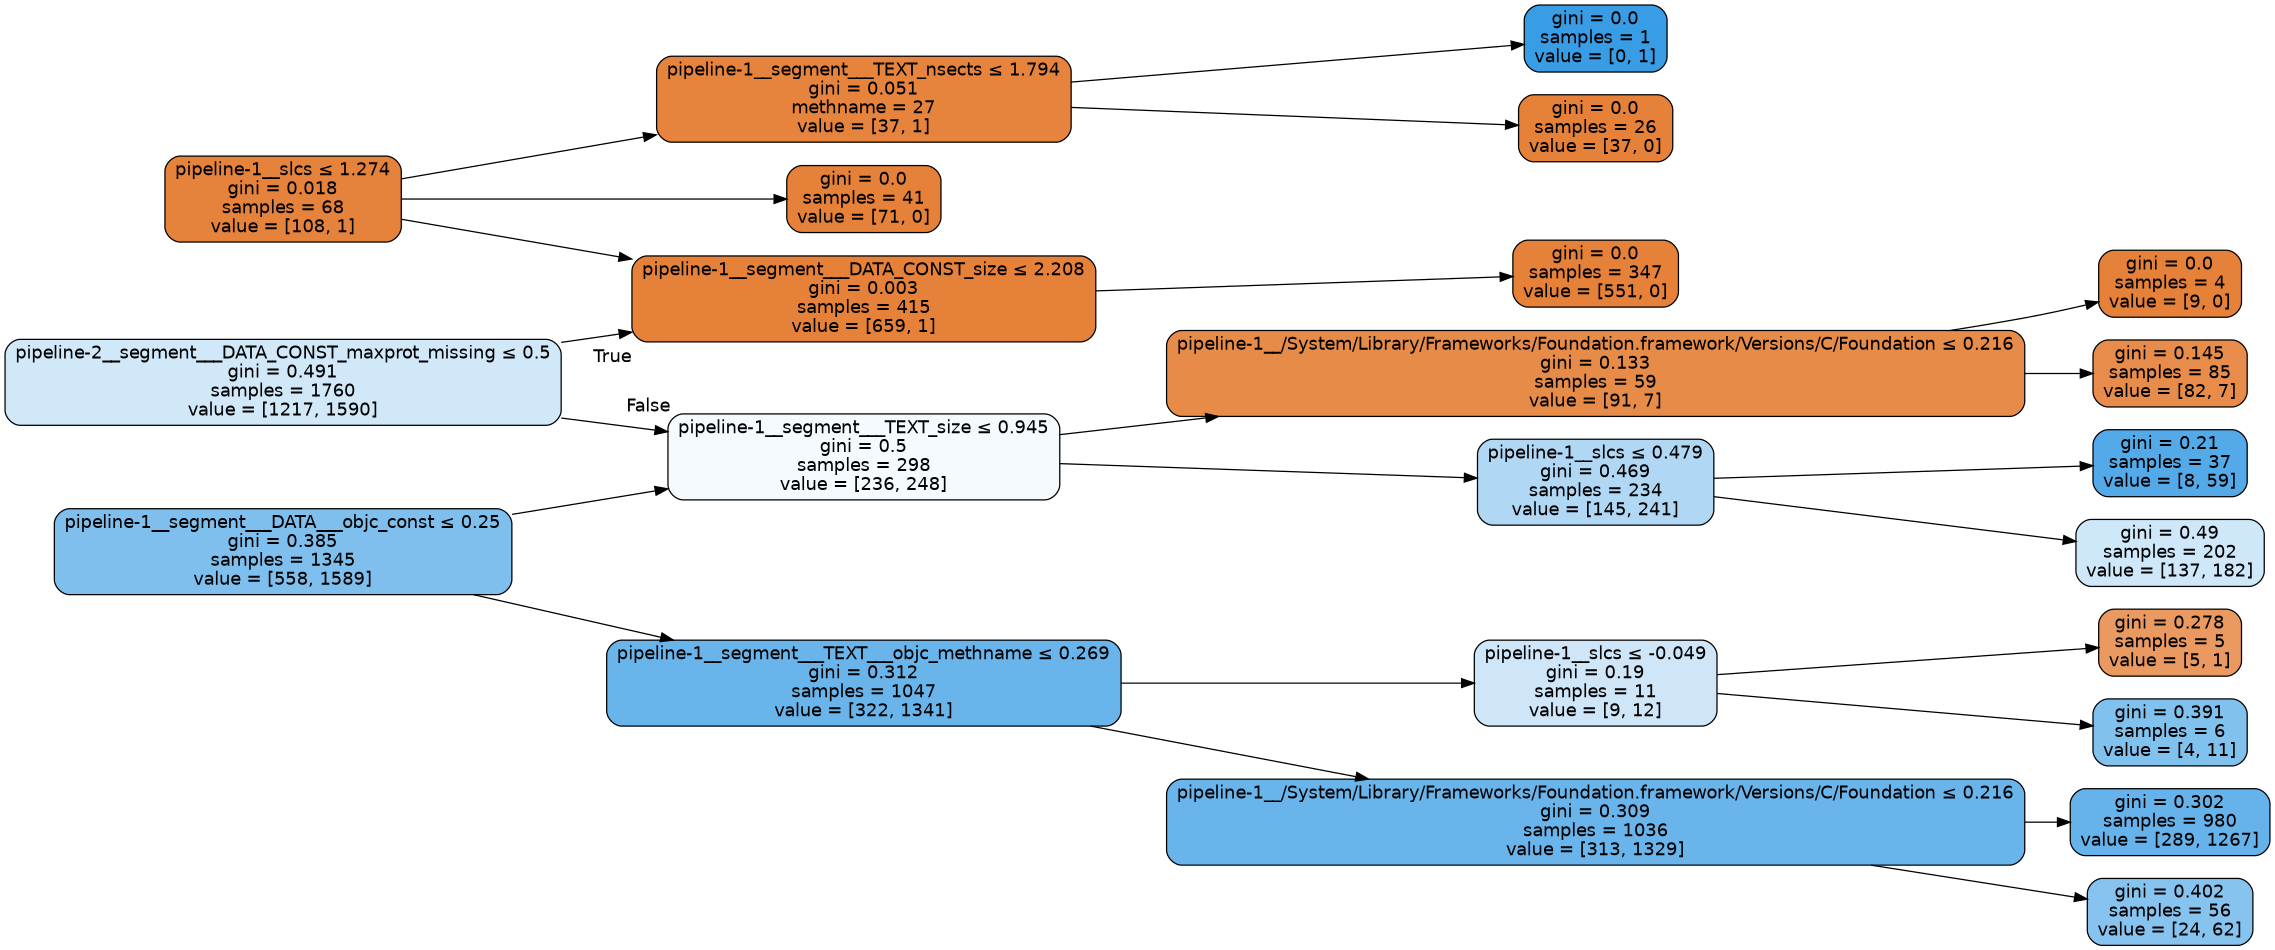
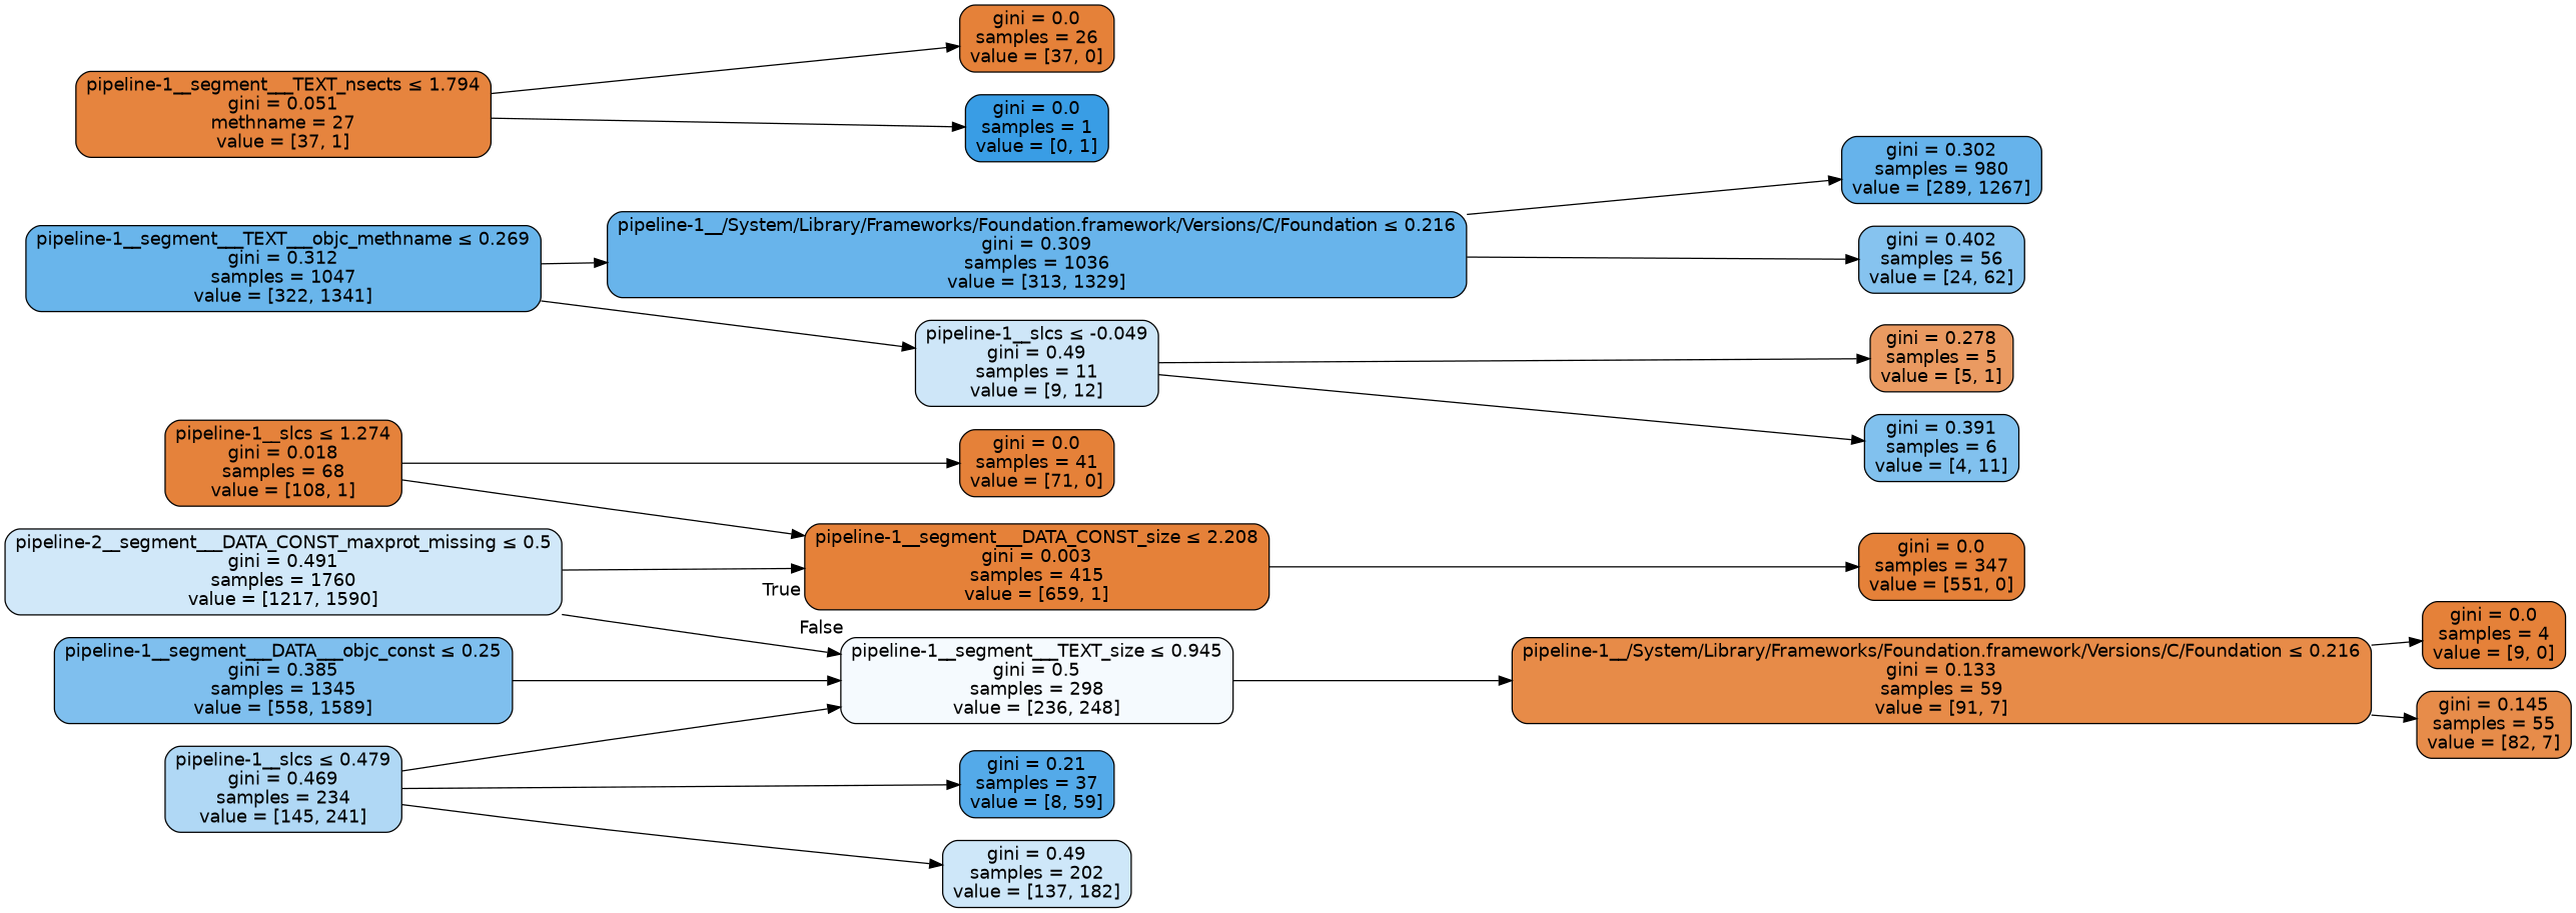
  digraph {
    rankdir=LR
    node [color=black fillcolor="#e58139" fontname=helvetica shape=box style="filled, rounded"]
    edge [fontname=helvetica]
    n1 [fillcolor="#d1e8f9" label=<pipeline-2__segment___DATA_CONST_maxprot_missing &le; 0.5<br/>gini = 0.491<br/>samples = 1760<br/>value = [1217, 1590]>]
    n2 [label=<pipeline-1__segment___DATA_CONST_size &le; 2.208<br/>gini = 0.003<br/>samples = 415<br/>value = [659, 1]>]
    n3 [fillcolor="#f5fafe" label=<pipeline-1__segment___TEXT_size &le; 0.945<br/>gini = 0.5<br/>samples = 298<br/>value = [236, 248]>]
    n4 [label=<gini = 0.0<br/>samples = 347<br/>value = [551, 0]>]
    n5 [fillcolor="#7fbfee" label=<pipeline-1__segment___DATA___objc_const &le; 0.25<br/>gini = 0.385<br/>samples = 1345<br/>value = [558, 1589]>]
    n6 [fillcolor="#69b5eb" label=<pipeline-1__segment___TEXT___objc_methname &le; 0.269<br/>gini = 0.312<br/>samples = 1047<br/>value = [322, 1341]>]
    n7 [fillcolor="#e5823b" label=<pipeline-1__slcs &le; 1.274<br/>gini = 0.018<br/>samples = 68<br/>value = [108, 1]>]
    n8 [fillcolor="#e6843e" label=<pipeline-1__segment___TEXT_nsects &le; 1.794<br/>gini = 0.051<br/>methname = 27<br/>value = [37, 1]>]
    n9 [label=<gini = 0.0<br/>samples = 41<br/>value = [71, 0]>]
    n10 [label=<gini = 0.0<br/>samples = 26<br/>value = [37, 0]>]
    n11 [fillcolor="#399de5" label=<gini = 0.0<br/>samples = 1<br/>value = [0, 1]>]
    n12 [fillcolor="#68b4eb" label=<pipeline-1__/System/Library/Frameworks/Foundation.framework/Versions/C/Foundation &le; 0.216<br/>gini = 0.309<br/>samples = 1036<br/>value = [313, 1329]>]
-   n13 [fillcolor="#cee6f8" label=<pipeline-1__slcs &le; -0.049<br/>gini = 0.19<br/>samples = 11<br/>value = [9, 12]>]
+   n13 [fillcolor="#cee6f8" label=<pipeline-1__slcs &le; -0.049<br/>gini = 0.49<br/>samples = 11<br/>value = [9, 12]>]
    n14 [fillcolor="#b0d8f5" label=<pipeline-1__slcs &le; 0.479<br/>gini = 0.469<br/>samples = 234<br/>value = [145, 241]>]
    n15 [fillcolor="#e78b48" label=<pipeline-1__/System/Library/Frameworks/Foundation.framework/Versions/C/Foundation &le; 0.216<br/>gini = 0.133<br/>samples = 59<br/>value = [91, 7]>]
    n16 [fillcolor="#66b3eb" label=<gini = 0.302<br/>samples = 980<br/>value = [289, 1267]>]
    n17 [fillcolor="#86c3ef" label=<gini = 0.402<br/>samples = 56<br/>value = [24, 62]>]
    n18 [fillcolor="#ea9a61" label=<gini = 0.278<br/>samples = 5<br/>value = [5, 1]>]
    n19 [fillcolor="#81c1ee" label=<gini = 0.391<br/>samples = 6<br/>value = [4, 11]>]
    n20 [fillcolor="#54aae9" label=<gini = 0.21<br/>samples = 37<br/>value = [8, 59]>]
    n21 [fillcolor="#cee7f9" label=<gini = 0.49<br/>samples = 202<br/>value = [137, 182]>]
    n22 [label=<gini = 0.0<br/>samples = 4<br/>value = [9, 0]>]
-   n23 [fillcolor="#e78c4a" label=<gini = 0.145<br/>samples = 85<br/>value = [82, 7]>]
+   n23 [fillcolor="#e78c4a" label=<gini = 0.145<br/>samples = 55<br/>value = [82, 7]>]
    n1 -> n2 [headlabel=True labelangle=45 labeldistance=2.5]
    n1 -> n3 [headlabel=False labelangle=-45 labeldistance=2.5]
    n2 -> n4
-   n3 -> n14
+   n14 -> n3
    n3 -> n15
    n5 -> n3
-   n5 -> n6
    n6 -> n12
    n6 -> n13
    n7 -> n2
-   n7 -> n8
    n7 -> n9
    n8 -> n10
    n8 -> n11
    n12 -> n16
    n12 -> n17
    n13 -> n18
    n13 -> n19
    n14 -> n20
    n14 -> n21
    n15 -> n22
    n15 -> n23
  }
